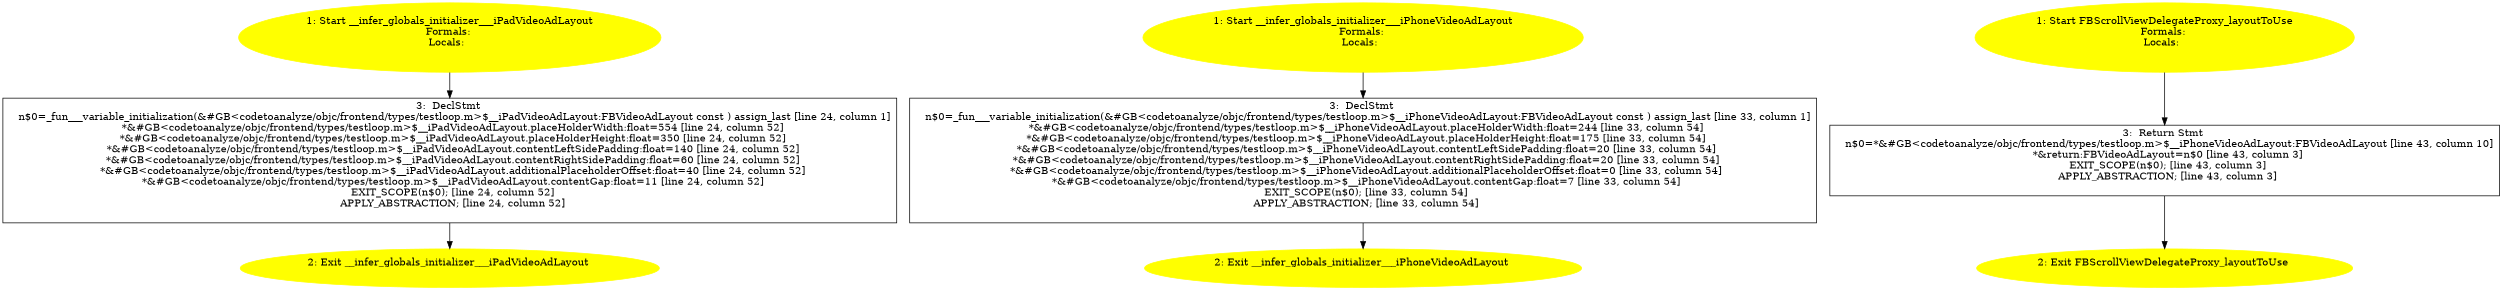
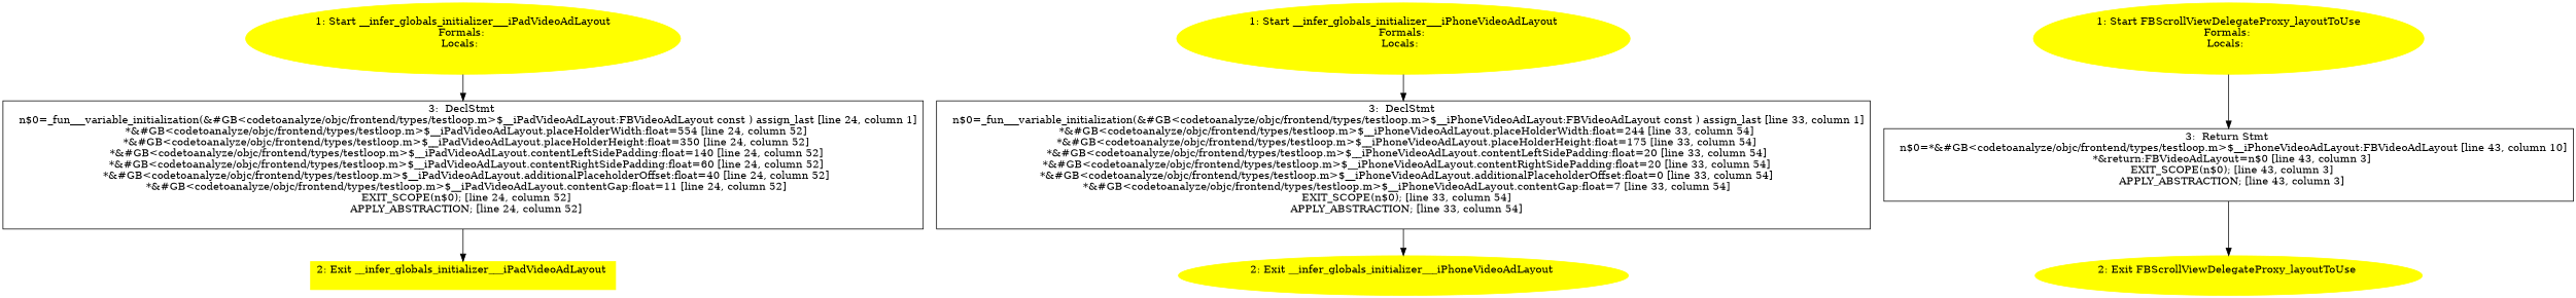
  digraph {
    node [color=yellow style=filled]
    n1 [label="1: Start __infer_globals_initializer___iPadVideoAdLayout\nFormals: \nLocals:  \n  "]
    n2 [label="3:  DeclStmt \n   n$0=_fun___variable_initialization(&#GB<codetoanalyze/objc/frontend/types/testloop.m>$__iPadVideoAdLayout:FBVideoAdLayout const ) assign_last [line 24, column 1]\n  *&#GB<codetoanalyze/objc/frontend/types/testloop.m>$__iPadVideoAdLayout.placeHolderWidth:float=554 [line 24, column 52]\n  *&#GB<codetoanalyze/objc/frontend/types/testloop.m>$__iPadVideoAdLayout.placeHolderHeight:float=350 [line 24, column 52]\n  *&#GB<codetoanalyze/objc/frontend/types/testloop.m>$__iPadVideoAdLayout.contentLeftSidePadding:float=140 [line 24, column 52]\n  *&#GB<codetoanalyze/objc/frontend/types/testloop.m>$__iPadVideoAdLayout.contentRightSidePadding:float=60 [line 24, column 52]\n  *&#GB<codetoanalyze/objc/frontend/types/testloop.m>$__iPadVideoAdLayout.additionalPlaceholderOffset:float=40 [line 24, column 52]\n  *&#GB<codetoanalyze/objc/frontend/types/testloop.m>$__iPadVideoAdLayout.contentGap:float=11 [line 24, column 52]\n  EXIT_SCOPE(n$0); [line 24, column 52]\n  APPLY_ABSTRACTION; [line 24, column 52]\n " shape=box color="" style=""]
-   n3 [label="2: Exit __infer_globals_initializer___iPadVideoAdLayout \n  "]
+   n3 [label="2: Exit __infer_globals_initializer___iPadVideoAdLayout \n  " shape=box]
    n4 [label="1: Start __infer_globals_initializer___iPhoneVideoAdLayout\nFormals: \nLocals:  \n  "]
    n5 [label="3:  DeclStmt \n   n$0=_fun___variable_initialization(&#GB<codetoanalyze/objc/frontend/types/testloop.m>$__iPhoneVideoAdLayout:FBVideoAdLayout const ) assign_last [line 33, column 1]\n  *&#GB<codetoanalyze/objc/frontend/types/testloop.m>$__iPhoneVideoAdLayout.placeHolderWidth:float=244 [line 33, column 54]\n  *&#GB<codetoanalyze/objc/frontend/types/testloop.m>$__iPhoneVideoAdLayout.placeHolderHeight:float=175 [line 33, column 54]\n  *&#GB<codetoanalyze/objc/frontend/types/testloop.m>$__iPhoneVideoAdLayout.contentLeftSidePadding:float=20 [line 33, column 54]\n  *&#GB<codetoanalyze/objc/frontend/types/testloop.m>$__iPhoneVideoAdLayout.contentRightSidePadding:float=20 [line 33, column 54]\n  *&#GB<codetoanalyze/objc/frontend/types/testloop.m>$__iPhoneVideoAdLayout.additionalPlaceholderOffset:float=0 [line 33, column 54]\n  *&#GB<codetoanalyze/objc/frontend/types/testloop.m>$__iPhoneVideoAdLayout.contentGap:float=7 [line 33, column 54]\n  EXIT_SCOPE(n$0); [line 33, column 54]\n  APPLY_ABSTRACTION; [line 33, column 54]\n " shape=box color="" style=""]
    n6 [label="2: Exit __infer_globals_initializer___iPhoneVideoAdLayout \n  "]
    n7 [label="1: Start FBScrollViewDelegateProxy_layoutToUse\nFormals: \nLocals:  \n  "]
    n8 [label="3:  Return Stmt \n   n$0=*&#GB<codetoanalyze/objc/frontend/types/testloop.m>$__iPhoneVideoAdLayout:FBVideoAdLayout [line 43, column 10]\n  *&return:FBVideoAdLayout=n$0 [line 43, column 3]\n  EXIT_SCOPE(n$0); [line 43, column 3]\n  APPLY_ABSTRACTION; [line 43, column 3]\n " shape=box color="" style=""]
    n9 [label="2: Exit FBScrollViewDelegateProxy_layoutToUse \n  "]
    n1 -> n2
    n2 -> n3
    n4 -> n5
    n5 -> n6
    n7 -> n8
    n8 -> n9
  }
